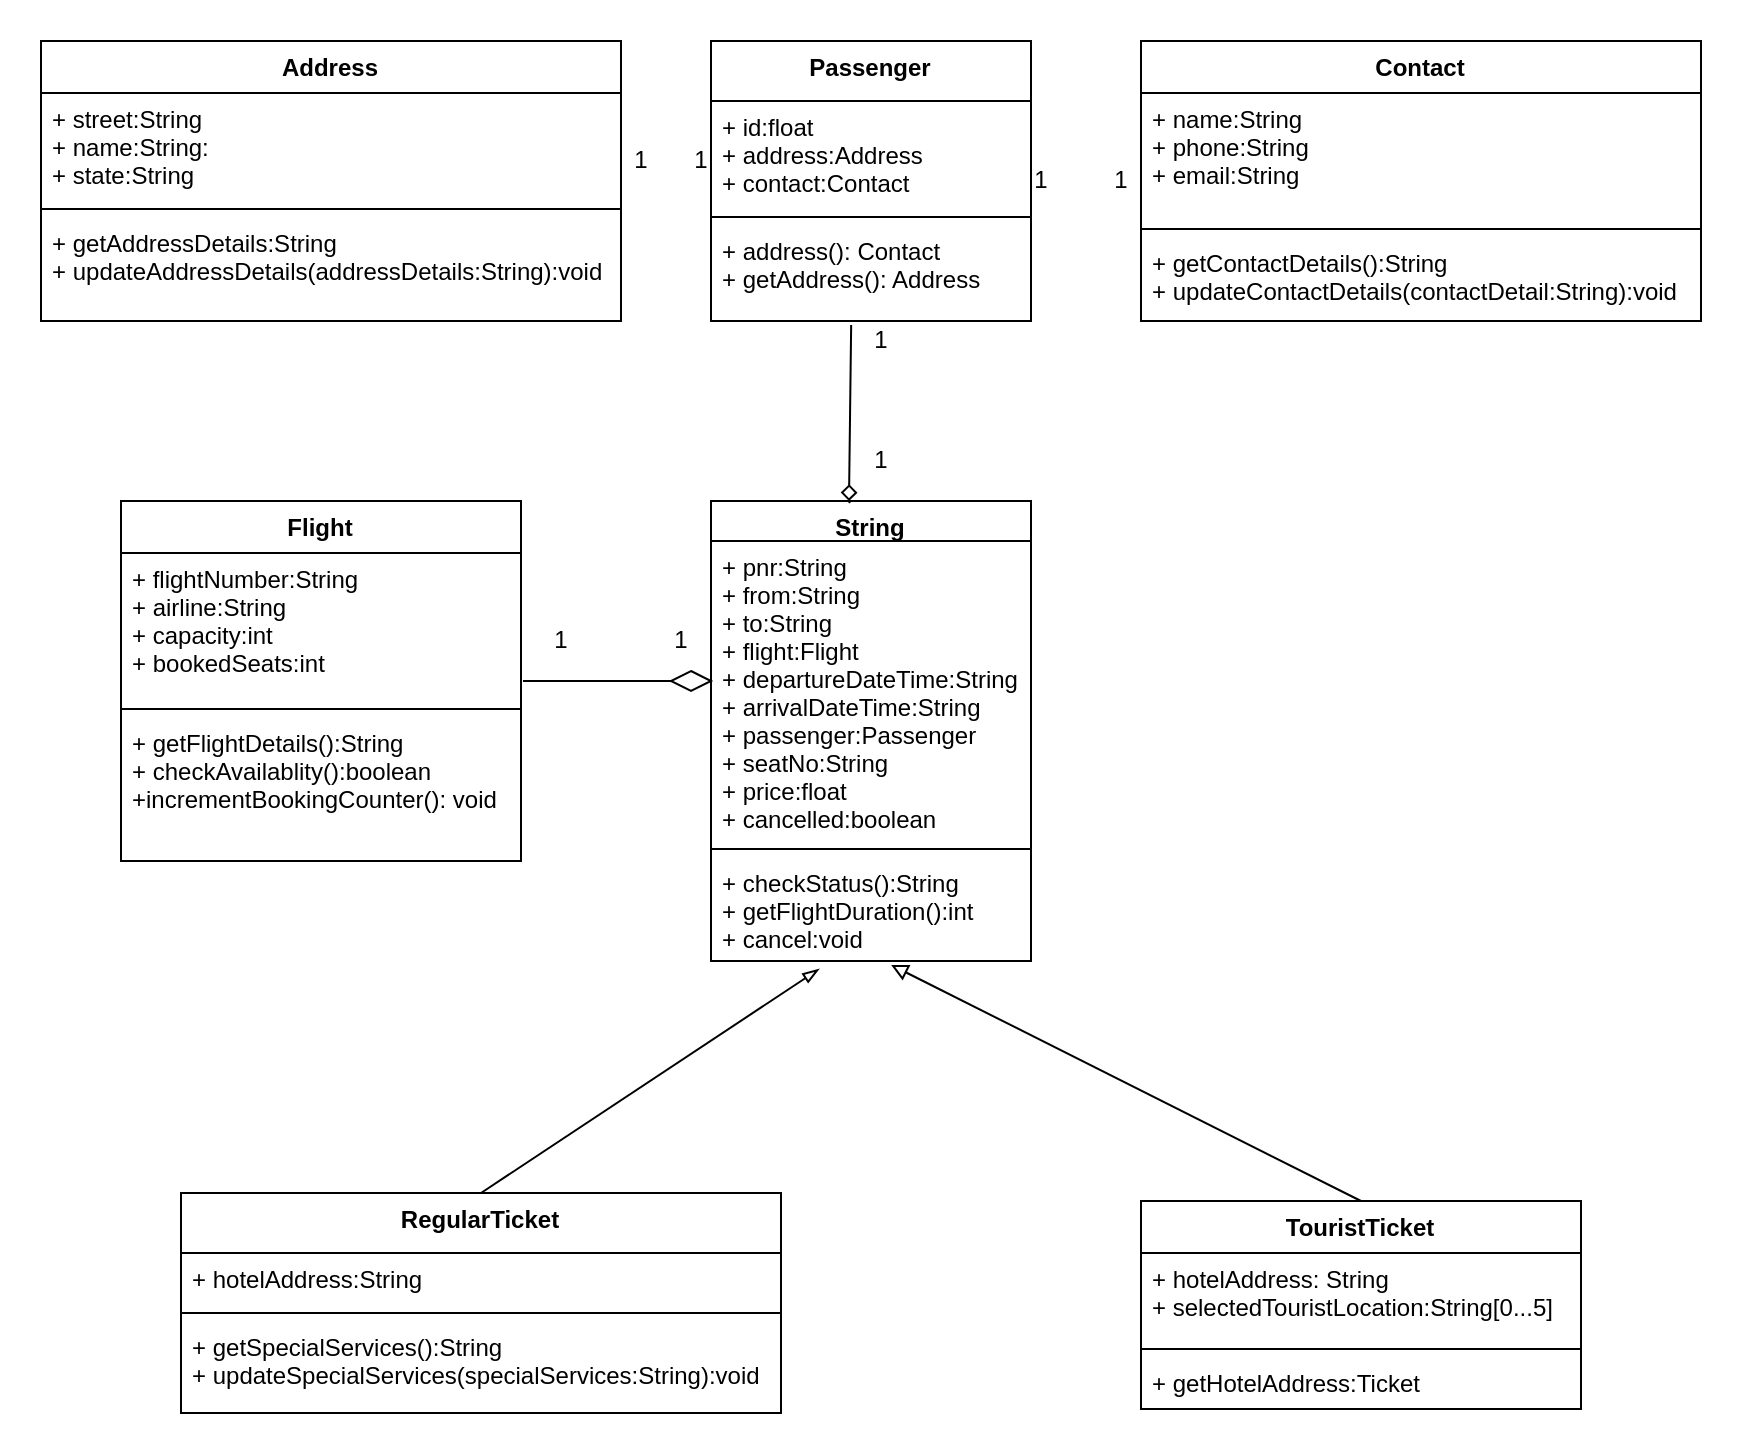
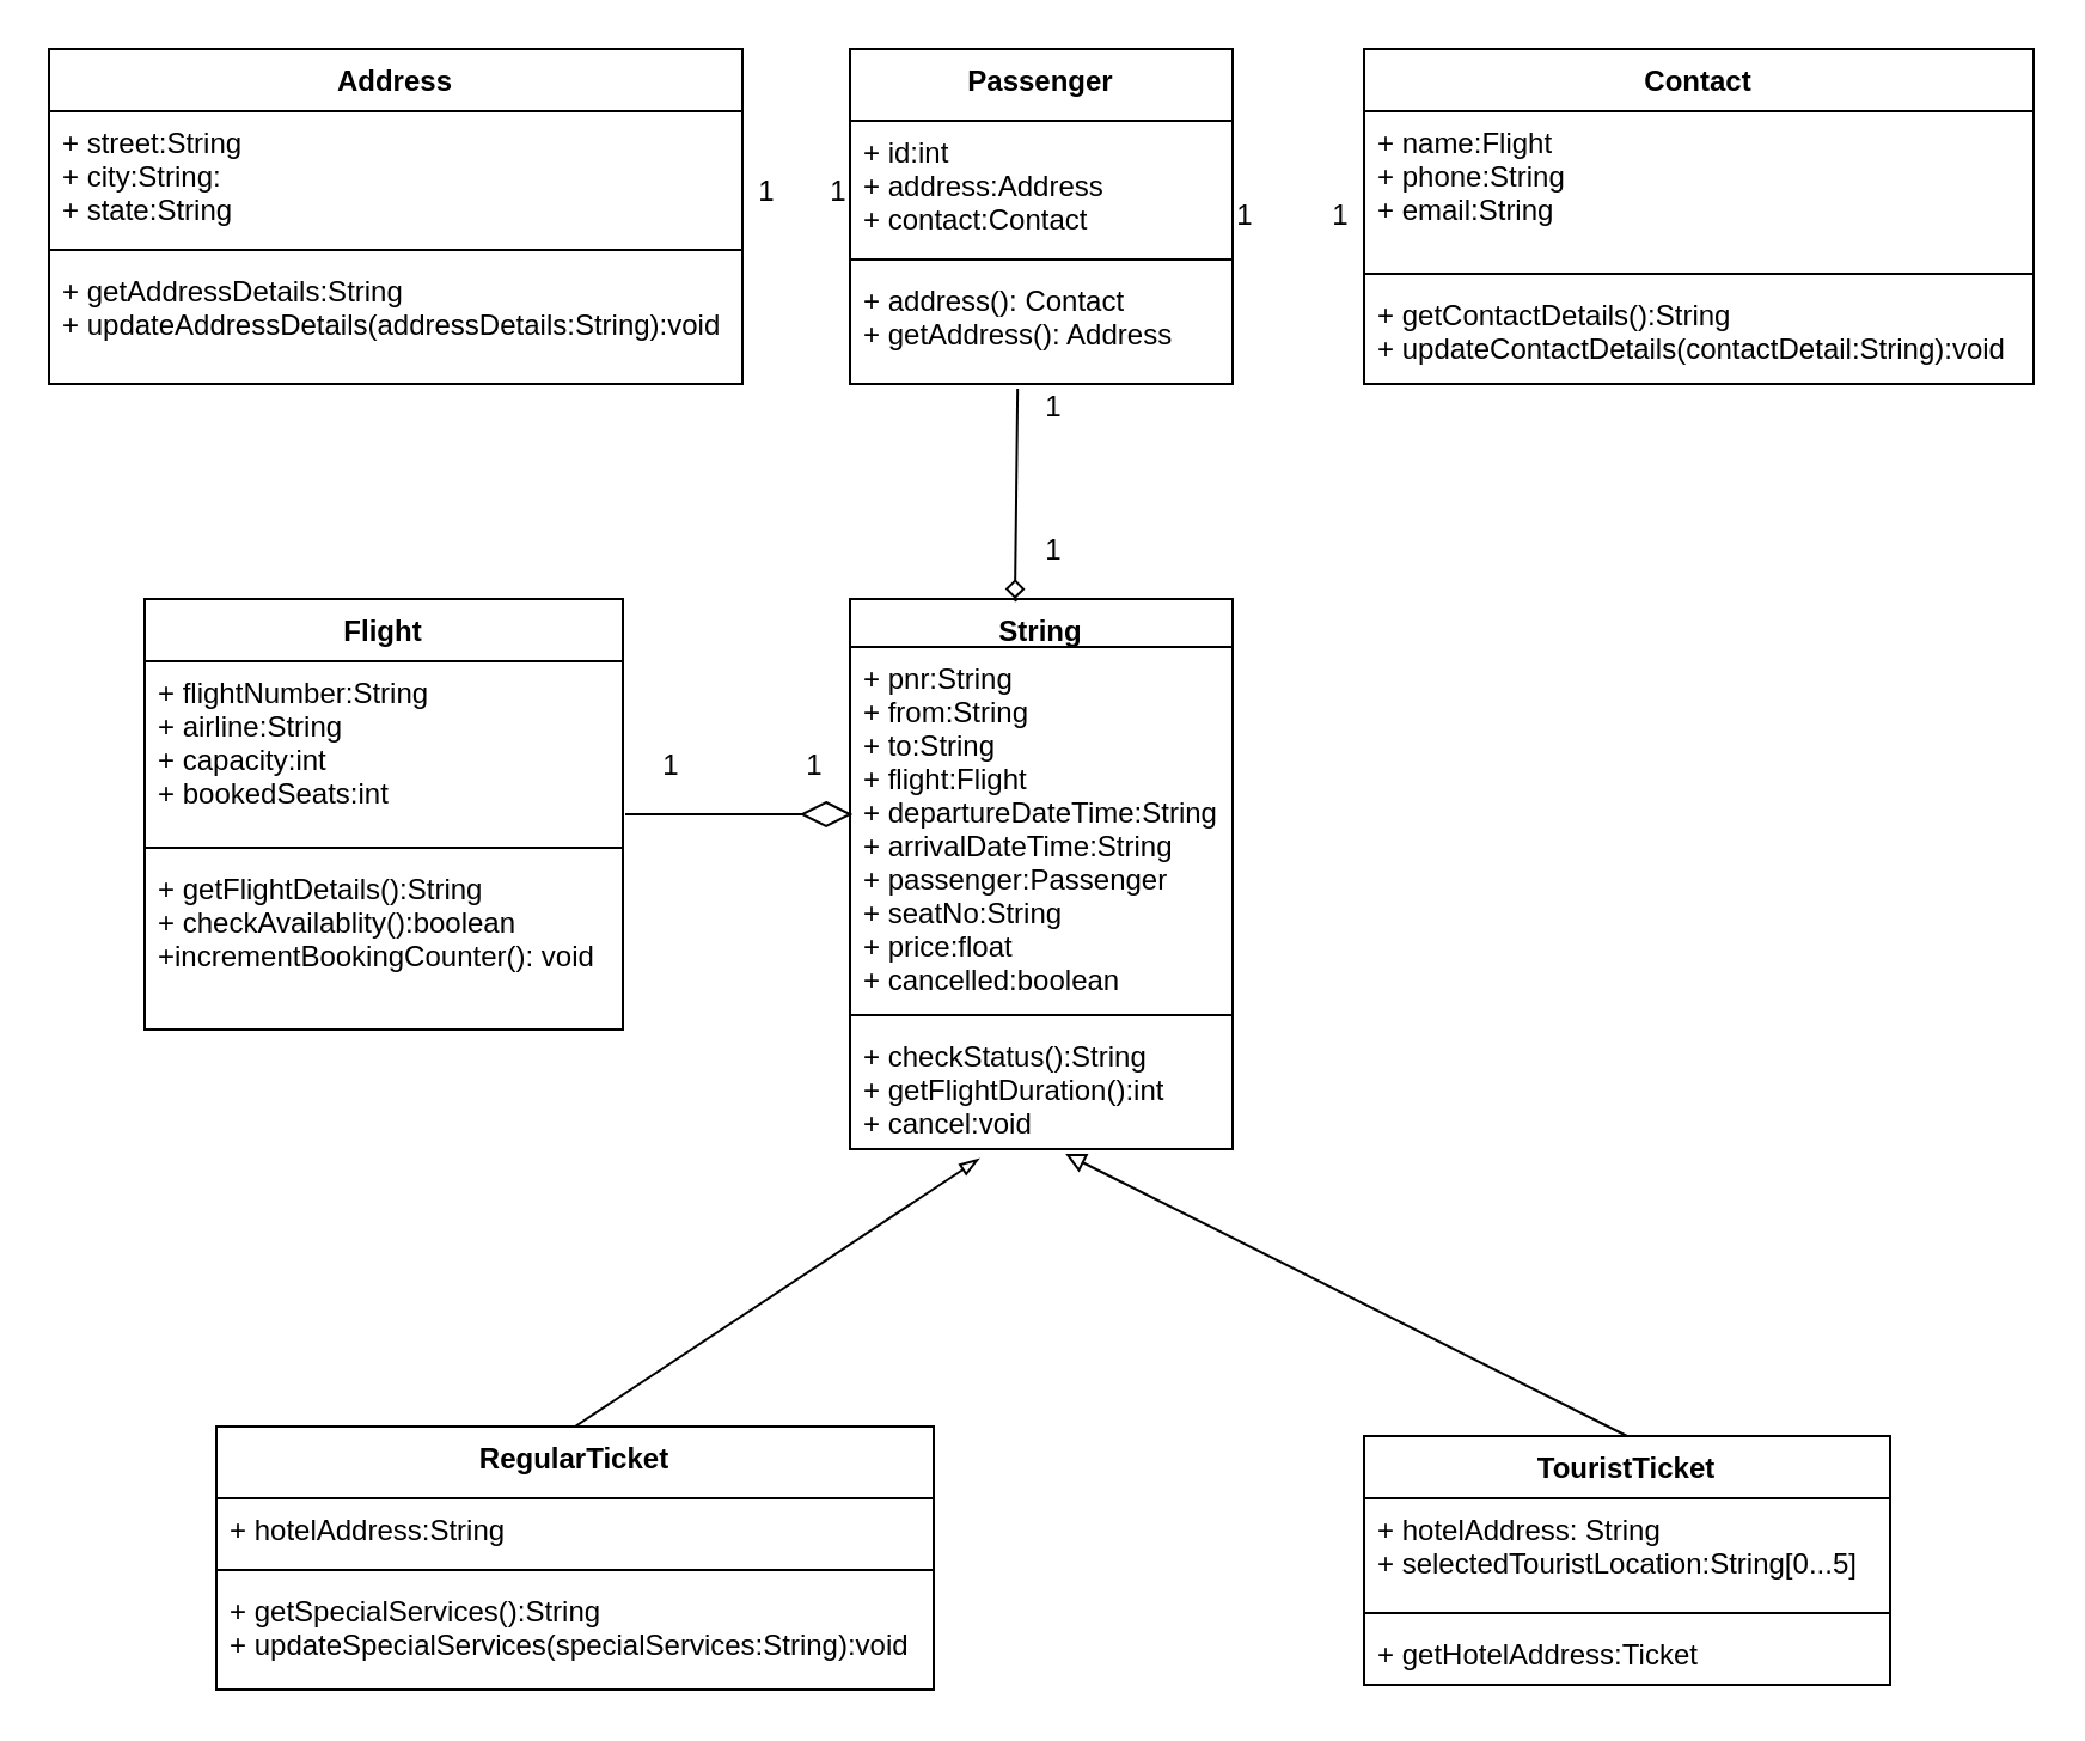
  <mxCell id="0" />
  <mxCell id="1" parent="0" />
  <mxCell id="2" value="Passenger" style="swimlane;fontStyle=1;align=center;verticalAlign=top;childLayout=stackLayout;horizontal=1;startSize=30;horizontalStack=0;resizeParent=1;resizeParentMax=0;resizeLast=0;collapsible=1;marginBottom=0;" parent="1" vertex="1"><mxGeometry x="355" y="20" width="160" height="140" as="geometry" /></mxCell>
- <mxCell id="3" value="+ id:float&#10;+ address:Address&#10;+ contact:Contact" style="text;strokeColor=none;fillColor=none;align=left;verticalAlign=top;spacingLeft=4;spacingRight=4;overflow=hidden;rotatable=0;points=[[0,0.5],[1,0.5]];portConstraint=eastwest;" parent="2" vertex="1"><mxGeometry y="30" width="160" height="54" as="geometry" /></mxCell>
+ <mxCell id="3" value="+ id:int&#10;+ address:Address&#10;+ contact:Contact" style="text;strokeColor=none;fillColor=none;align=left;verticalAlign=top;spacingLeft=4;spacingRight=4;overflow=hidden;rotatable=0;points=[[0,0.5],[1,0.5]];portConstraint=eastwest;" parent="2" vertex="1"><mxGeometry y="30" width="160" height="54" as="geometry" /></mxCell>
  <mxCell id="4" value="" style="line;strokeWidth=1;fillColor=none;align=left;verticalAlign=middle;spacingTop=-1;spacingLeft=3;spacingRight=3;rotatable=0;labelPosition=right;points=[];portConstraint=eastwest;" parent="2" vertex="1"><mxGeometry y="84" width="160" height="8" as="geometry" /></mxCell>
  <mxCell id="5" value="+ address(): Contact&#10;+ getAddress(): Address" style="text;strokeColor=none;fillColor=none;align=left;verticalAlign=top;spacingLeft=4;spacingRight=4;overflow=hidden;rotatable=0;points=[[0,0.5],[1,0.5]];portConstraint=eastwest;" parent="2" vertex="1"><mxGeometry y="92" width="160" height="48" as="geometry" /></mxCell>
  <mxCell id="6" value="Contact" style="swimlane;fontStyle=1;align=center;verticalAlign=top;childLayout=stackLayout;horizontal=1;startSize=26;horizontalStack=0;resizeParent=1;resizeParentMax=0;resizeLast=0;collapsible=1;marginBottom=0;" parent="1" vertex="1"><mxGeometry x="570" y="20" width="280" height="140" as="geometry" /></mxCell>
- <mxCell id="7" value="+ name:String&#10;+ phone:String&#10;+ email:String" style="text;strokeColor=none;fillColor=none;align=left;verticalAlign=top;spacingLeft=4;spacingRight=4;overflow=hidden;rotatable=0;points=[[0,0.5],[1,0.5]];portConstraint=eastwest;" parent="6" vertex="1"><mxGeometry y="26" width="280" height="64" as="geometry" /></mxCell>
+ <mxCell id="7" value="+ name:Flight&#10;+ phone:String&#10;+ email:String" style="text;strokeColor=none;fillColor=none;align=left;verticalAlign=top;spacingLeft=4;spacingRight=4;overflow=hidden;rotatable=0;points=[[0,0.5],[1,0.5]];portConstraint=eastwest;" parent="6" vertex="1"><mxGeometry y="26" width="280" height="64" as="geometry" /></mxCell>
  <mxCell id="8" value="" style="line;strokeWidth=1;fillColor=none;align=left;verticalAlign=middle;spacingTop=-1;spacingLeft=3;spacingRight=3;rotatable=0;labelPosition=right;points=[];portConstraint=eastwest;" parent="6" vertex="1"><mxGeometry y="90" width="280" height="8" as="geometry" /></mxCell>
  <mxCell id="9" value="+ getContactDetails():String&#10;+ updateContactDetails(contactDetail:String):void" style="text;strokeColor=none;fillColor=none;align=left;verticalAlign=top;spacingLeft=4;spacingRight=4;overflow=hidden;rotatable=0;points=[[0,0.5],[1,0.5]];portConstraint=eastwest;" parent="6" vertex="1"><mxGeometry y="98" width="280" height="42" as="geometry" /></mxCell>
  <mxCell id="10" value="Address" style="swimlane;fontStyle=1;align=center;verticalAlign=top;childLayout=stackLayout;horizontal=1;startSize=26;horizontalStack=0;resizeParent=1;resizeParentMax=0;resizeLast=0;collapsible=1;marginBottom=0;" parent="1" vertex="1"><mxGeometry x="20" y="20" width="290" height="140" as="geometry" /></mxCell>
- <mxCell id="11" value="+ street:String&#10;+ name:String:&#10;+ state:String" style="text;strokeColor=none;fillColor=none;align=left;verticalAlign=top;spacingLeft=4;spacingRight=4;overflow=hidden;rotatable=0;points=[[0,0.5],[1,0.5]];portConstraint=eastwest;" parent="10" vertex="1"><mxGeometry y="26" width="290" height="54" as="geometry" /></mxCell>
+ <mxCell id="11" value="+ street:String&#10;+ city:String:&#10;+ state:String" style="text;strokeColor=none;fillColor=none;align=left;verticalAlign=top;spacingLeft=4;spacingRight=4;overflow=hidden;rotatable=0;points=[[0,0.5],[1,0.5]];portConstraint=eastwest;" parent="10" vertex="1"><mxGeometry y="26" width="290" height="54" as="geometry" /></mxCell>
  <mxCell id="12" value="" style="line;strokeWidth=1;fillColor=none;align=left;verticalAlign=middle;spacingTop=-1;spacingLeft=3;spacingRight=3;rotatable=0;labelPosition=right;points=[];portConstraint=eastwest;" parent="10" vertex="1"><mxGeometry y="80" width="290" height="8" as="geometry" /></mxCell>
  <mxCell id="13" value="+ getAddressDetails:String&#10;+ updateAddressDetails(addressDetails:String):void" style="text;strokeColor=none;fillColor=none;align=left;verticalAlign=top;spacingLeft=4;spacingRight=4;overflow=hidden;rotatable=0;points=[[0,0.5],[1,0.5]];portConstraint=eastwest;" parent="10" vertex="1"><mxGeometry y="88" width="290" height="52" as="geometry" /></mxCell>
  <mxCell id="14" value="String" style="swimlane;fontStyle=1;align=center;verticalAlign=top;childLayout=stackLayout;horizontal=1;startSize=20;horizontalStack=0;resizeParent=1;resizeParentMax=0;resizeLast=0;collapsible=1;marginBottom=0;" parent="1" vertex="1"><mxGeometry x="355" y="250" width="160" height="230" as="geometry" /></mxCell>
  <mxCell id="15" value="+ pnr:String&#10;+ from:String&#10;+ to:String&#10;+ flight:Flight&#10;+ departureDateTime:String&#10;+ arrivalDateTime:String&#10;+ passenger:Passenger&#10;+ seatNo:String&#10;+ price:float&#10;+ cancelled:boolean" style="text;strokeColor=none;fillColor=none;align=left;verticalAlign=top;spacingLeft=4;spacingRight=4;overflow=hidden;rotatable=0;points=[[0,0.5],[1,0.5]];portConstraint=eastwest;" parent="14" vertex="1"><mxGeometry y="20" width="160" height="150" as="geometry" /></mxCell>
  <mxCell id="16" value="" style="line;strokeWidth=1;fillColor=none;align=left;verticalAlign=middle;spacingTop=-1;spacingLeft=3;spacingRight=3;rotatable=0;labelPosition=right;points=[];portConstraint=eastwest;" parent="14" vertex="1"><mxGeometry y="170" width="160" height="8" as="geometry" /></mxCell>
  <mxCell id="17" value="+ checkStatus():String&#10;+ getFlightDuration():int&#10;+ cancel:void" style="text;strokeColor=none;fillColor=none;align=left;verticalAlign=top;spacingLeft=4;spacingRight=4;overflow=hidden;rotatable=0;points=[[0,0.5],[1,0.5]];portConstraint=eastwest;" parent="14" vertex="1"><mxGeometry y="178" width="160" height="52" as="geometry" /></mxCell>
  <mxCell id="18" value="Flight" style="swimlane;fontStyle=1;align=center;verticalAlign=top;childLayout=stackLayout;horizontal=1;startSize=26;horizontalStack=0;resizeParent=1;resizeParentMax=0;resizeLast=0;collapsible=1;marginBottom=0;" parent="1" vertex="1"><mxGeometry x="60" y="250" width="200" height="180" as="geometry" /></mxCell>
  <mxCell id="19" value="+ flightNumber:String&#10;+ airline:String&#10;+ capacity:int&#10;+ bookedSeats:int" style="text;strokeColor=none;fillColor=none;align=left;verticalAlign=top;spacingLeft=4;spacingRight=4;overflow=hidden;rotatable=0;points=[[0,0.5],[1,0.5]];portConstraint=eastwest;" parent="18" vertex="1"><mxGeometry y="26" width="200" height="74" as="geometry" /></mxCell>
  <mxCell id="20" value="" style="line;strokeWidth=1;fillColor=none;align=left;verticalAlign=middle;spacingTop=-1;spacingLeft=3;spacingRight=3;rotatable=0;labelPosition=right;points=[];portConstraint=eastwest;" parent="18" vertex="1"><mxGeometry y="100" width="200" height="8" as="geometry" /></mxCell>
  <mxCell id="21" value="+ getFlightDetails():String&#10;+ checkAvailablity():boolean&#10;+incrementBookingCounter(): void" style="text;strokeColor=none;fillColor=none;align=left;verticalAlign=top;spacingLeft=4;spacingRight=4;overflow=hidden;rotatable=0;points=[[0,0.5],[1,0.5]];portConstraint=eastwest;" parent="18" vertex="1"><mxGeometry y="108" width="200" height="72" as="geometry" /></mxCell>
  <mxCell id="22" value="TouristTicket" style="swimlane;fontStyle=1;align=center;verticalAlign=top;childLayout=stackLayout;horizontal=1;startSize=26;horizontalStack=0;resizeParent=1;resizeParentMax=0;resizeLast=0;collapsible=1;marginBottom=0;" parent="1" vertex="1"><mxGeometry x="570" y="600" width="220" height="104" as="geometry" /></mxCell>
  <mxCell id="23" value="+ hotelAddress: String&#10;+ selectedTouristLocation:String[0...5]" style="text;strokeColor=none;fillColor=none;align=left;verticalAlign=top;spacingLeft=4;spacingRight=4;overflow=hidden;rotatable=0;points=[[0,0.5],[1,0.5]];portConstraint=eastwest;" parent="22" vertex="1"><mxGeometry y="26" width="220" height="44" as="geometry" /></mxCell>
  <mxCell id="24" value="" style="line;strokeWidth=1;fillColor=none;align=left;verticalAlign=middle;spacingTop=-1;spacingLeft=3;spacingRight=3;rotatable=0;labelPosition=right;points=[];portConstraint=eastwest;" parent="22" vertex="1"><mxGeometry y="70" width="220" height="8" as="geometry" /></mxCell>
  <mxCell id="25" value="+ getHotelAddress:Ticket" style="text;strokeColor=none;fillColor=none;align=left;verticalAlign=top;spacingLeft=4;spacingRight=4;overflow=hidden;rotatable=0;points=[[0,0.5],[1,0.5]];portConstraint=eastwest;" parent="22" vertex="1"><mxGeometry y="78" width="220" height="26" as="geometry" /></mxCell>
  <mxCell id="26" value="RegularTicket" style="swimlane;fontStyle=1;align=center;verticalAlign=top;childLayout=stackLayout;horizontal=1;startSize=30;horizontalStack=0;resizeParent=1;resizeParentMax=0;resizeLast=0;collapsible=1;marginBottom=0;" parent="1" vertex="1"><mxGeometry x="90" y="596" width="300" height="110" as="geometry" /></mxCell>
  <mxCell id="27" value="+ hotelAddress:String" style="text;strokeColor=none;fillColor=none;align=left;verticalAlign=top;spacingLeft=4;spacingRight=4;overflow=hidden;rotatable=0;points=[[0,0.5],[1,0.5]];portConstraint=eastwest;" parent="26" vertex="1"><mxGeometry y="30" width="300" height="26" as="geometry" /></mxCell>
  <mxCell id="28" value="" style="line;strokeWidth=1;fillColor=none;align=left;verticalAlign=middle;spacingTop=-1;spacingLeft=3;spacingRight=3;rotatable=0;labelPosition=right;points=[];portConstraint=eastwest;" parent="26" vertex="1"><mxGeometry y="56" width="300" height="8" as="geometry" /></mxCell>
  <mxCell id="29" value="+ getSpecialServices():String&#10;+ updateSpecialServices(specialServices:String):void" style="text;strokeColor=none;fillColor=none;align=left;verticalAlign=top;spacingLeft=4;spacingRight=4;overflow=hidden;rotatable=0;points=[[0,0.5],[1,0.5]];portConstraint=eastwest;" parent="26" vertex="1"><mxGeometry y="64" width="300" height="46" as="geometry" /></mxCell>
  <mxCell id="30" value="" style="endArrow=blockThin;html=1;endFill=0;entryX=0.338;entryY=1.077;entryDx=0;entryDy=0;entryPerimeter=0;" parent="1" target="17" edge="1"><mxGeometry width="50" height="50" relative="1" as="geometry"><mxPoint x="240" y="596" as="sourcePoint" /><mxPoint x="380" y="466" as="targetPoint" /></mxGeometry></mxCell>
  <mxCell id="31" value="" style="endArrow=block;html=1;endFill=0;exitX=0.5;exitY=0;exitDx=0;exitDy=0;entryX=0.563;entryY=1.038;entryDx=0;entryDy=0;entryPerimeter=0;" parent="1" source="22" target="17" edge="1"><mxGeometry width="50" height="50" relative="1" as="geometry"><mxPoint x="510" y="550" as="sourcePoint" /><mxPoint x="560" y="500" as="targetPoint" /></mxGeometry></mxCell>
  <mxCell id="32" value="" style="rhombus;whiteSpace=wrap;html=1;" parent="1" vertex="1"><mxGeometry x="335" y="335" width="20" height="10" as="geometry" /></mxCell>
  <mxCell id="33" value="" style="endArrow=none;html=1;entryX=0;entryY=0.5;entryDx=0;entryDy=0;" parent="1" target="32" edge="1"><mxGeometry width="50" height="50" relative="1" as="geometry"><mxPoint x="261" y="340" as="sourcePoint" /><mxPoint x="320" y="270" as="targetPoint" /></mxGeometry></mxCell>
  <mxCell id="34" value="1" style="text;html=1;align=center;verticalAlign=middle;resizable=0;points=[];autosize=1;" parent="1" vertex="1"><mxGeometry x="310" y="70" width="20" height="20" as="geometry" /></mxCell>
  <mxCell id="35" value="1" style="text;html=1;align=center;verticalAlign=middle;resizable=0;points=[];autosize=1;" parent="1" vertex="1"><mxGeometry x="340" y="70" width="20" height="20" as="geometry" /></mxCell>
  <mxCell id="36" value="1" style="text;html=1;align=center;verticalAlign=middle;resizable=0;points=[];autosize=1;" parent="1" vertex="1"><mxGeometry x="270" y="310" width="20" height="20" as="geometry" /></mxCell>
  <mxCell id="37" value="1" style="text;html=1;align=center;verticalAlign=middle;resizable=0;points=[];autosize=1;" parent="1" vertex="1"><mxGeometry x="330" y="310" width="20" height="20" as="geometry" /></mxCell>
  <mxCell id="38" value="1" style="text;html=1;align=center;verticalAlign=middle;resizable=0;points=[];autosize=1;" parent="1" vertex="1"><mxGeometry x="510" y="80" width="20" height="20" as="geometry" /></mxCell>
  <mxCell id="39" value="1" style="text;html=1;align=center;verticalAlign=middle;resizable=0;points=[];autosize=1;" parent="1" vertex="1"><mxGeometry x="550" y="80" width="20" height="20" as="geometry" /></mxCell>
  <mxCell id="40" value="" style="endArrow=none;html=1;exitX=0.438;exitY=1.042;exitDx=0;exitDy=0;exitPerimeter=0;entryX=0.438;entryY=0;entryDx=0;entryDy=0;entryPerimeter=0;" edge="1" parent="1" target="14"><mxGeometry width="50" height="50" relative="1" as="geometry"><mxPoint x="423.76" y="250.84" as="sourcePoint" /><mxPoint x="650" y="270" as="targetPoint" /></mxGeometry></mxCell>
  <mxCell id="41" value="" style="endArrow=diamond;html=1;exitX=0.438;exitY=1.042;exitDx=0;exitDy=0;exitPerimeter=0;endFill=0;" edge="1" parent="1" source="5"><mxGeometry width="50" height="50" relative="1" as="geometry"><mxPoint x="425.08" y="162.016" as="sourcePoint" /><mxPoint x="424" y="250" as="targetPoint" /></mxGeometry></mxCell>
  <mxCell id="42" value="1" style="text;html=1;align=center;verticalAlign=middle;resizable=0;points=[];autosize=1;" vertex="1" parent="1"><mxGeometry x="430" y="160" width="20" height="20" as="geometry" /></mxCell>
  <mxCell id="43" value="1" style="text;html=1;align=center;verticalAlign=middle;resizable=0;points=[];autosize=1;" vertex="1" parent="1"><mxGeometry x="430" y="220" width="20" height="20" as="geometry" /></mxCell>
